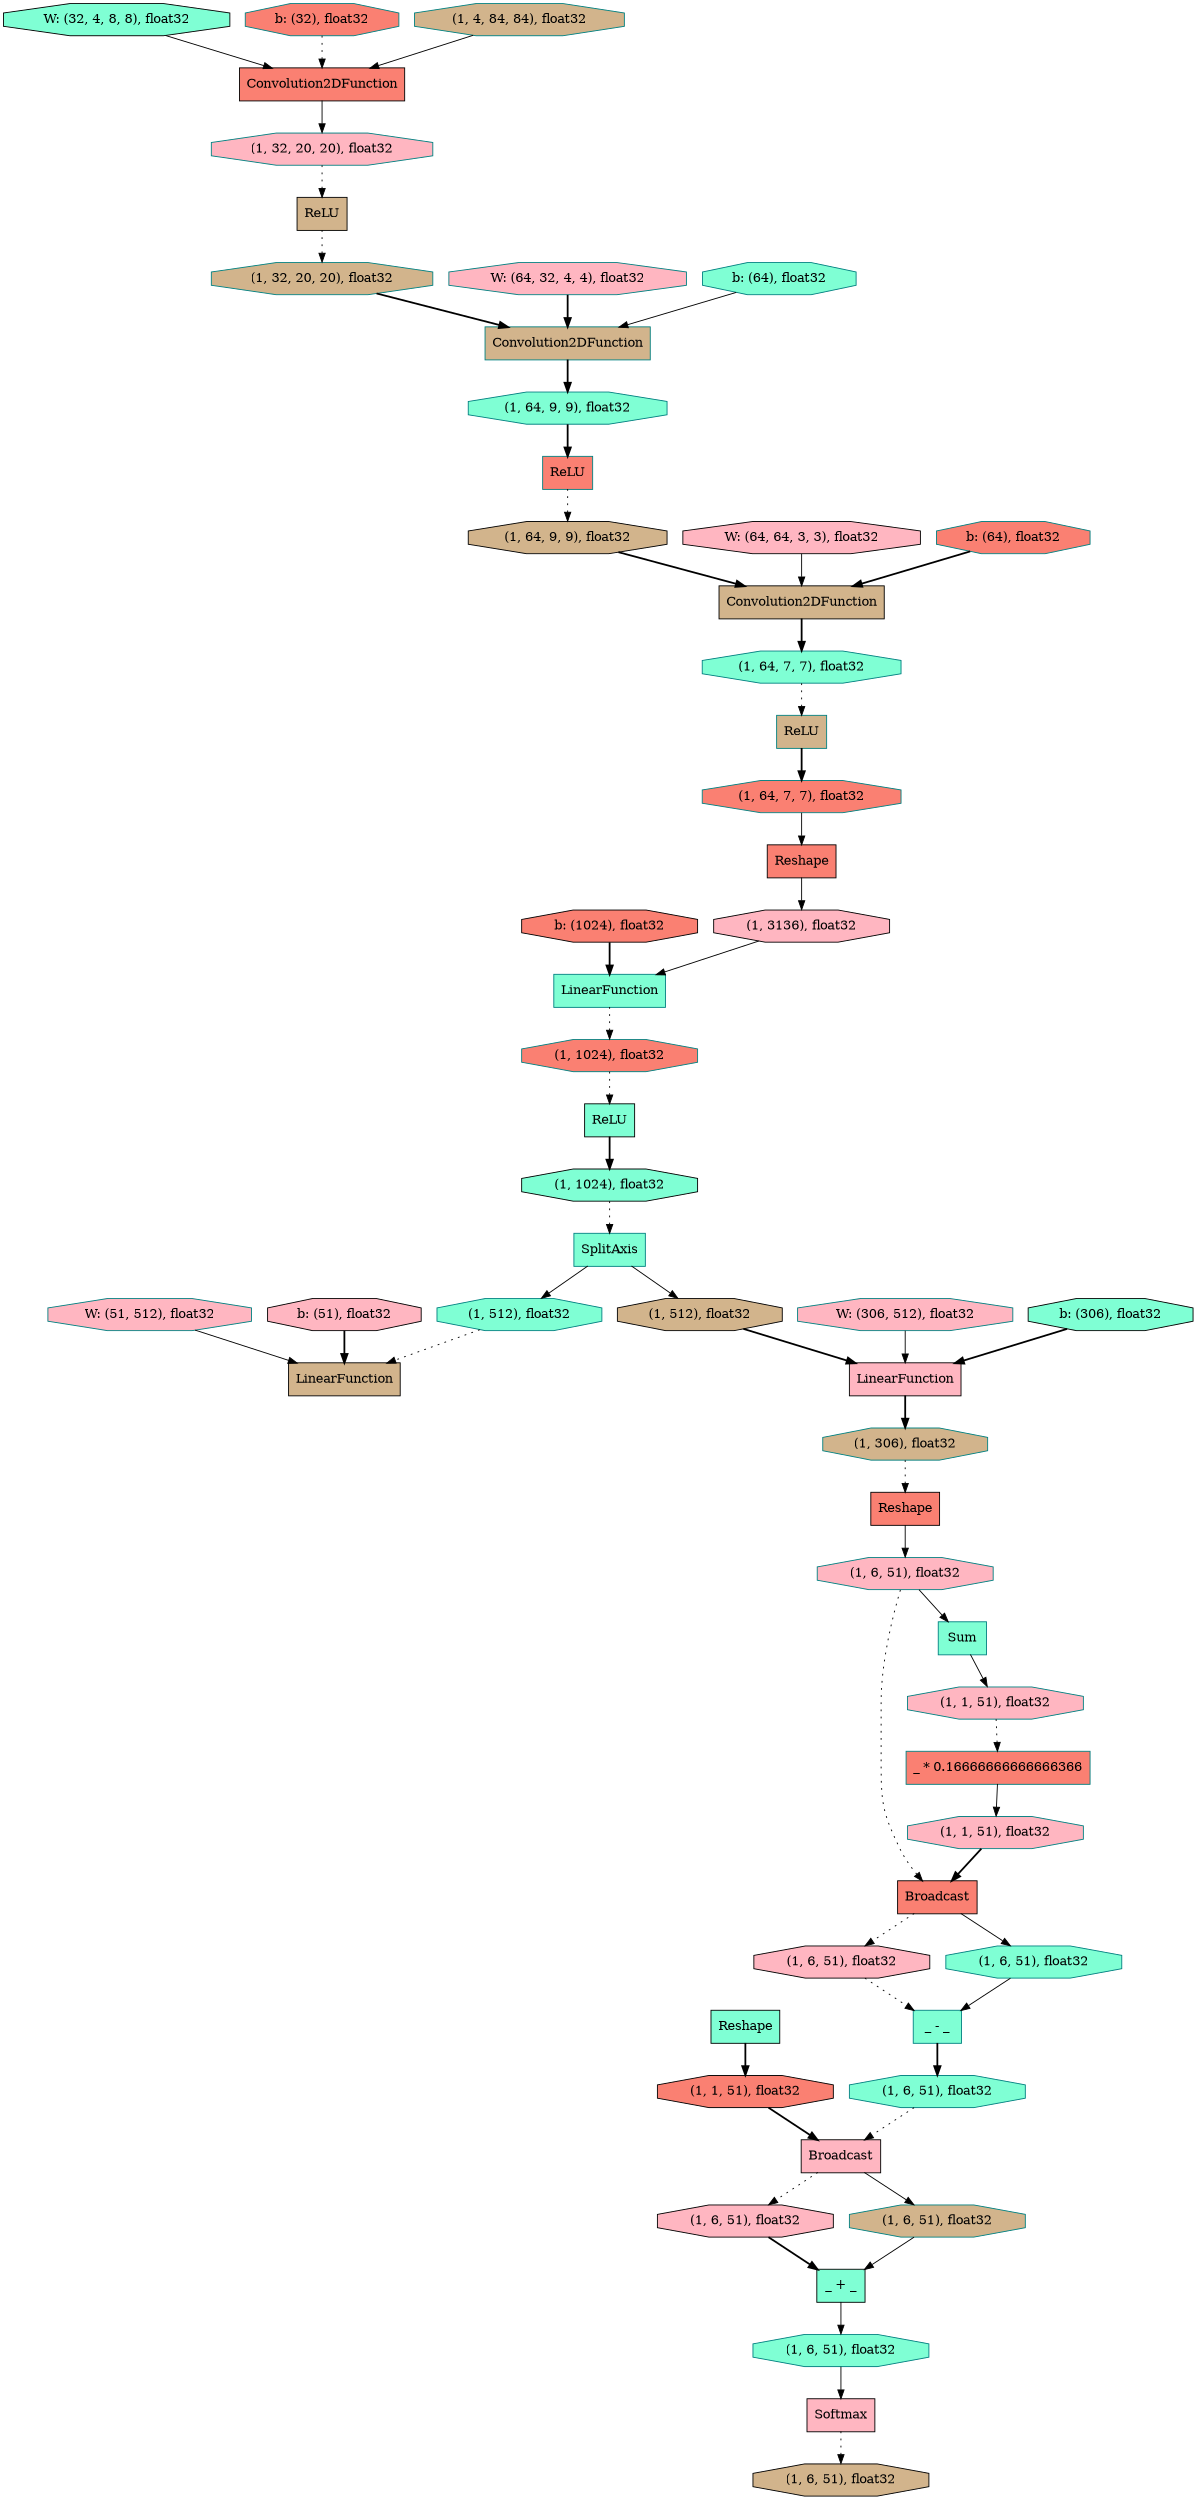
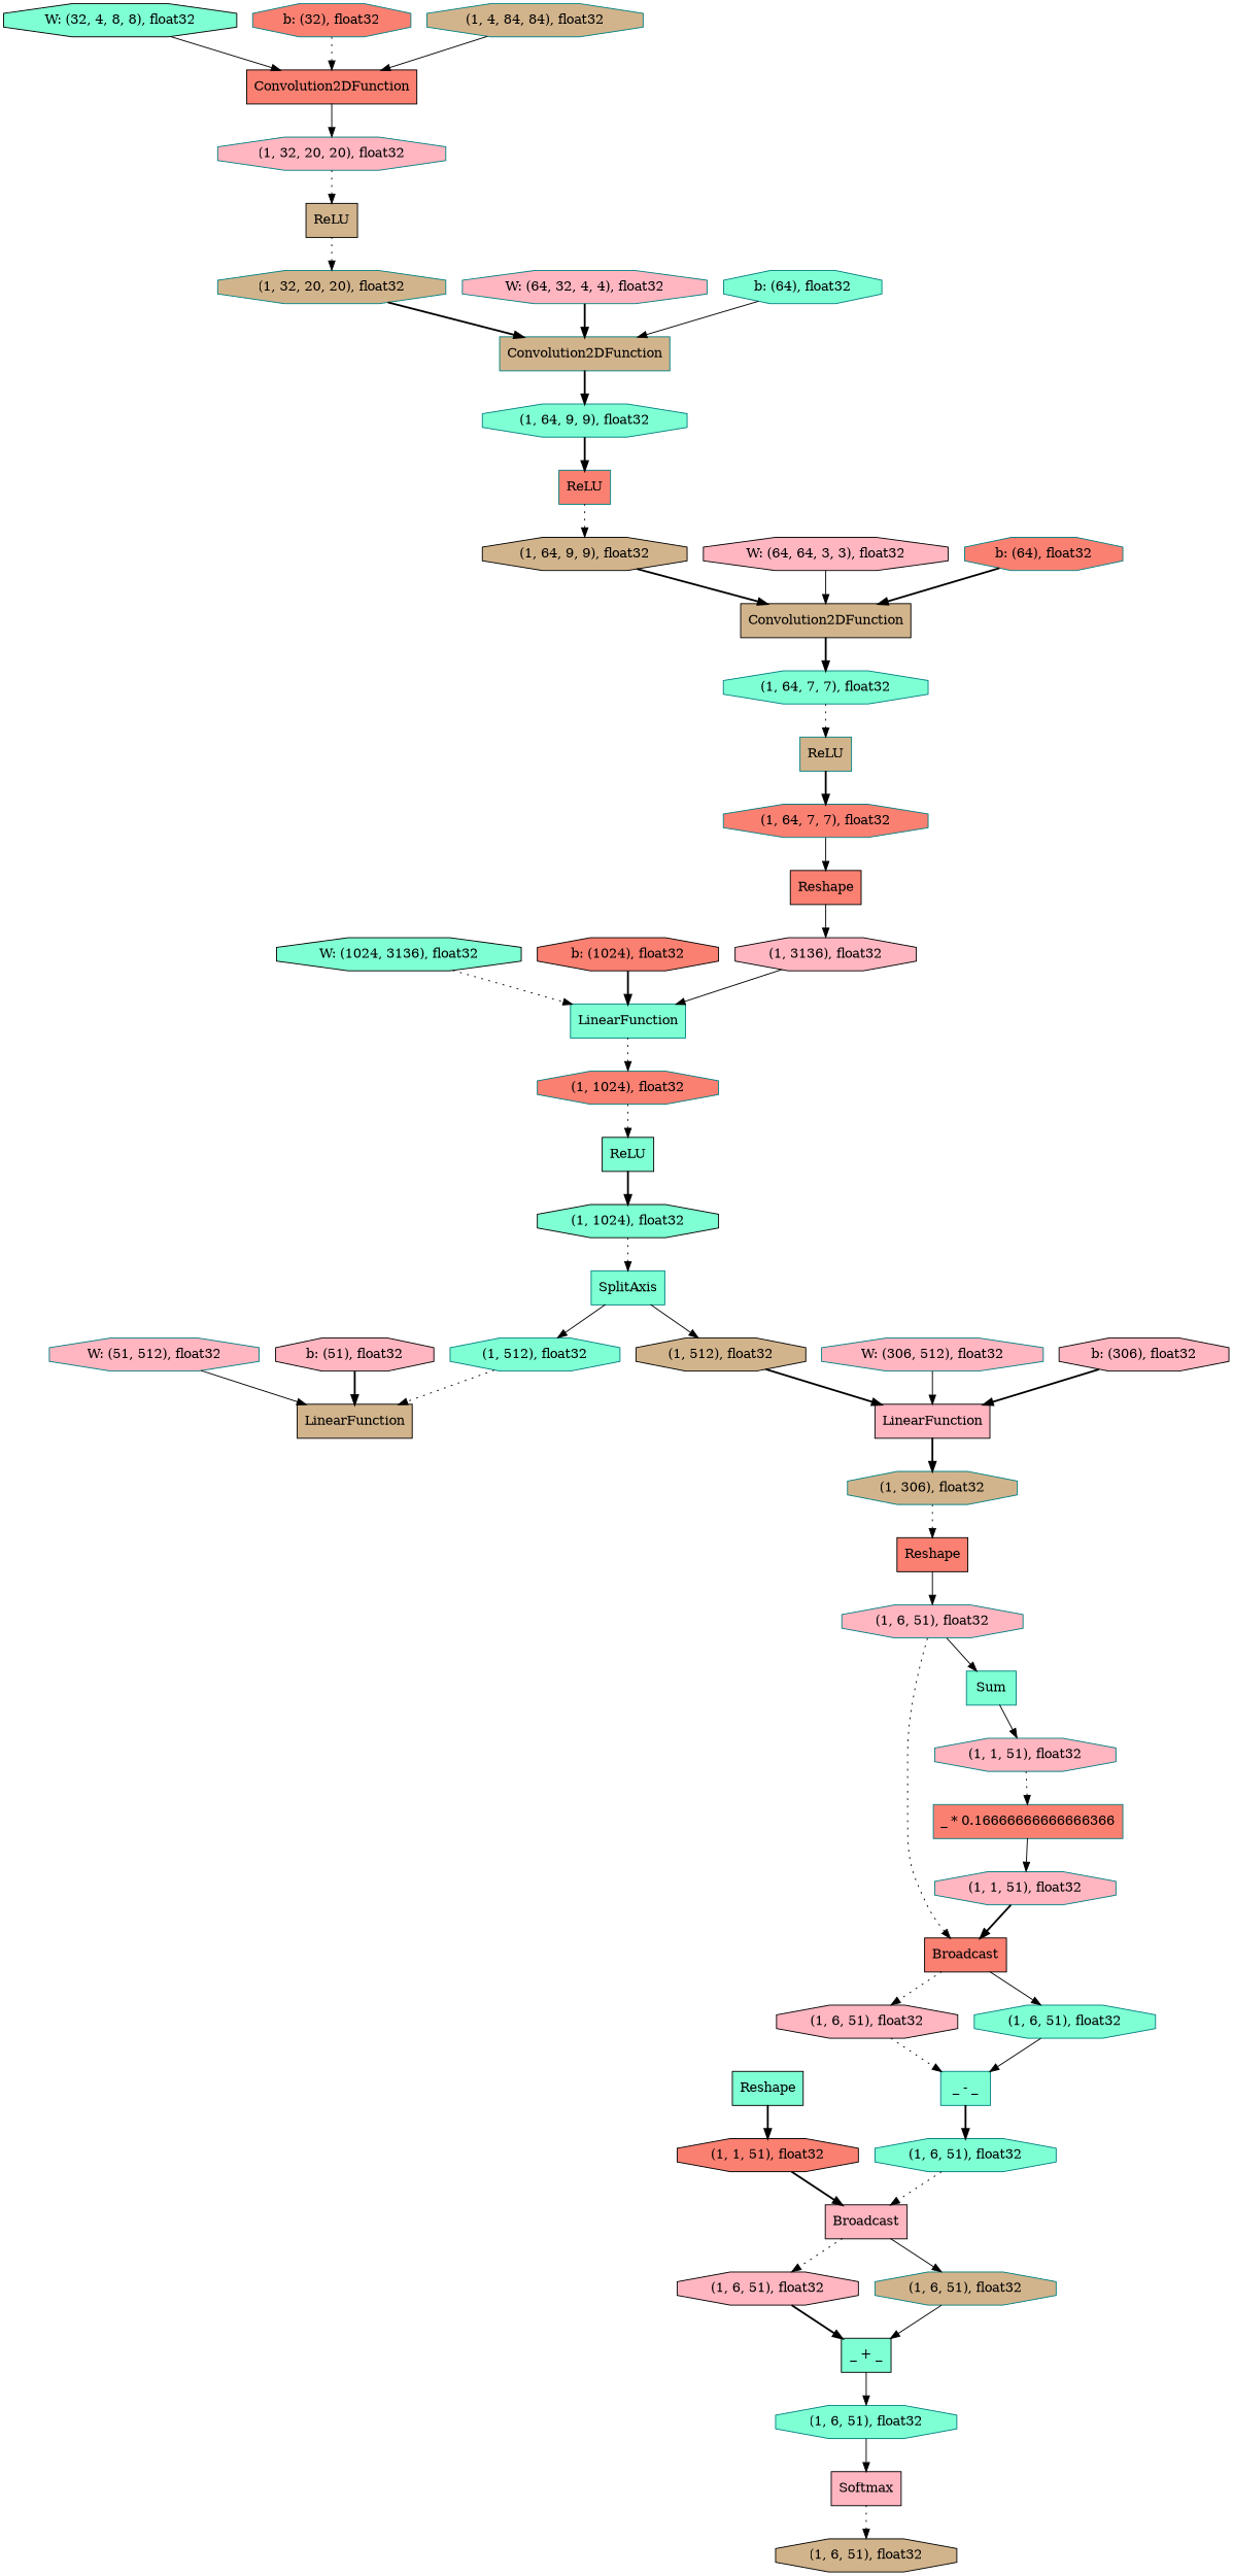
  digraph {
    rankdir=TB
    node [color=teal fillcolor=aquamarine shape=octagon style=filled]
    edge [style=solid]
    n1 [fillcolor=lightpink label="(1, 1, 51), float32"]
    n2 [color=black fillcolor=salmon label=Broadcast shape=record]
    n3 [color=black fillcolor=lightpink label="(1, 6, 51), float32"]
    n4 [label="(1, 6, 51), float32"]
    n5 [color=black label="W: (32, 4, 8, 8), float32"]
    n6 [color=black fillcolor=salmon label=Convolution2DFunction shape=record]
    n7 [fillcolor=lightpink label="(1, 32, 20, 20), float32"]
    n8 [color=black label=Reshape shape=record]
    n9 [color=black fillcolor=salmon label="(1, 1, 51), float32"]
    n10 [color=black fillcolor=lightpink label=Broadcast shape=record]
+   n11 [color=black label="W: (1024, 3136), float32"]
    n12 [label=LinearFunction shape=record]
    n13 [fillcolor=salmon label="(1, 1024), float32"]
    n14 [label="_ - _" shape=record]
    n15 [label="(1, 6, 51), float32"]
    n16 [color=black label=ReLU shape=record]
    n17 [fillcolor=salmon label="b: (32), float32"]
    n18 [color=black fillcolor=salmon label="b: (1024), float32"]
    n19 [fillcolor=salmon label="(1, 64, 7, 7), float32"]
    n20 [color=black fillcolor=salmon label=Reshape shape=record]
    n21 [color=black fillcolor=lightpink label="(1, 3136), float32"]
    n22 [color=black fillcolor=lightpink label=Softmax shape=record]
    n23 [color=black fillcolor=tan label="(1, 6, 51), float32"]
    n24 [color=black fillcolor=tan label=ReLU shape=record]
    n25 [fillcolor=tan label="(1, 32, 20, 20), float32"]
    n26 [fillcolor=tan label=Convolution2DFunction shape=record]
    n27 [color=black fillcolor=lightpink label="(1, 6, 51), float32"]
    n28 [fillcolor=tan label="(1, 6, 51), float32"]
    n29 [fillcolor=lightpink label="W: (64, 32, 4, 4), float32"]
    n30 [label="(1, 64, 9, 9), float32"]
    n31 [label="(1, 64, 7, 7), float32"]
    n32 [fillcolor=tan label=ReLU shape=record]
    n33 [color=black label="_ + _" shape=record]
    n34 [label=SplitAxis shape=record]
    n35 [label="(1, 512), float32"]
    n36 [color=black fillcolor=tan label="(1, 512), float32"]
    n37 [color=black fillcolor=tan label=LinearFunction shape=record]
    n38 [color=black fillcolor=lightpink label=LinearFunction shape=record]
    n39 [fillcolor=lightpink label="(1, 1, 51), float32"]
    n40 [fillcolor=salmon label="_ * 0.16666666666666366" shape=record]
    n41 [fillcolor=lightpink label="W: (306, 512), float32"]
    n42 [fillcolor=tan label="(1, 306), float32"]
    n43 [label="(1, 6, 51), float32"]
    n44 [color=black fillcolor=tan label=Convolution2DFunction shape=record]
    n45 [color=black label="(1, 1024), float32"]
    n46 [fillcolor=salmon label=ReLU shape=record]
    n47 [color=black fillcolor=tan label="(1, 64, 9, 9), float32"]
    n48 [label="b: (64), float32"]
    n49 [color=black fillcolor=salmon label=Reshape shape=record]
    n50 [fillcolor=lightpink label="(1, 6, 51), float32"]
-   n51 [color=black label="b: (306), float32"]
+   n51 [color=black fillcolor=lightpink label="b: (306), float32"]
    n52 [label=Sum shape=record]
    n53 [color=black fillcolor=lightpink label="W: (64, 64, 3, 3), float32"]
    n54 [fillcolor=lightpink label="W: (51, 512), float32"]
    n55 [fillcolor=tan label="(1, 4, 84, 84), float32"]
    n56 [fillcolor=salmon label="b: (64), float32"]
    n57 [color=black fillcolor=lightpink label="b: (51), float32"]
    n1 -> n2 [style=bold]
    n2 -> n3 [style=dotted]
    n2 -> n4
    n3 -> n14 [style=dotted]
    n4 -> n14
    n5 -> n6
    n6 -> n7
    n7 -> n24 [style=dotted]
    n8 -> n9 [style=bold]
    n9 -> n10 [style=bold]
    n10 -> n27 [style=dotted]
    n10 -> n28
+   n11 -> n12 [style=dotted]
    n12 -> n13 [style=dotted]
    n13 -> n16 [style=dotted]
    n14 -> n15 [style=bold]
    n15 -> n10 [style=dotted]
    n16 -> n45 [style=bold]
    n17 -> n6 [style=dotted]
    n18 -> n12 [style=bold]
    n19 -> n20
    n20 -> n21
    n21 -> n12
    n22 -> n23 [style=dotted]
    n24 -> n25 [style=dotted]
    n25 -> n26 [style=bold]
    n26 -> n30 [style=bold]
    n27 -> n33 [style=bold]
    n28 -> n33
    n29 -> n26 [style=bold]
    n30 -> n46 [style=bold]
    n31 -> n32 [style=dotted]
    n32 -> n19 [style=bold]
    n33 -> n43
    n34 -> n35
    n34 -> n36
    n35 -> n37 [style=dotted]
    n36 -> n38 [style=bold]
    n38 -> n42 [style=bold]
    n39 -> n40 [style=dotted]
    n40 -> n1
    n41 -> n38
    n42 -> n49 [style=dotted]
    n43 -> n22
    n44 -> n31 [style=bold]
    n45 -> n34 [style=dotted]
    n46 -> n47 [style=dotted]
    n47 -> n44 [style=bold]
    n48 -> n26
    n49 -> n50
    n50 -> n2 [style=dotted]
    n50 -> n52
    n51 -> n38 [style=bold]
    n52 -> n39
    n53 -> n44
    n54 -> n37
    n55 -> n6
    n56 -> n44 [style=bold]
    n57 -> n37 [style=bold]
  }
